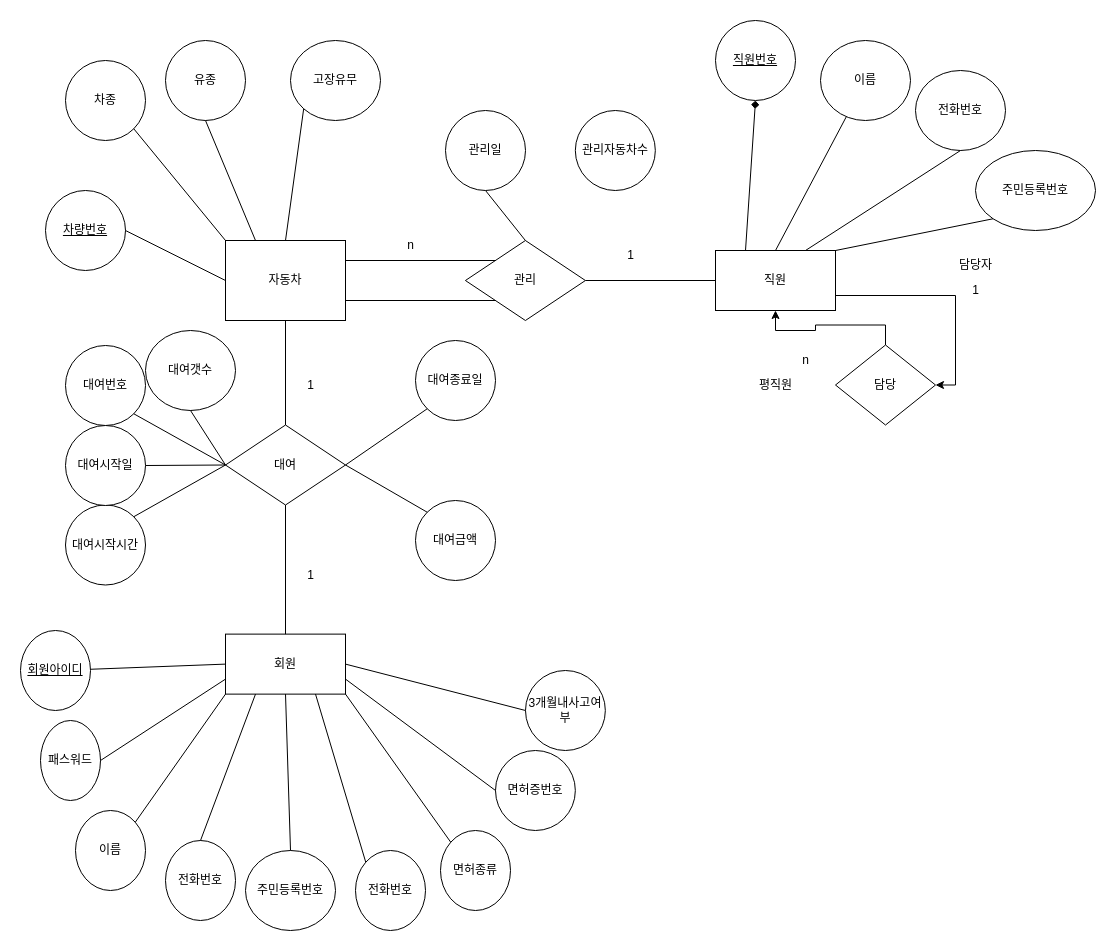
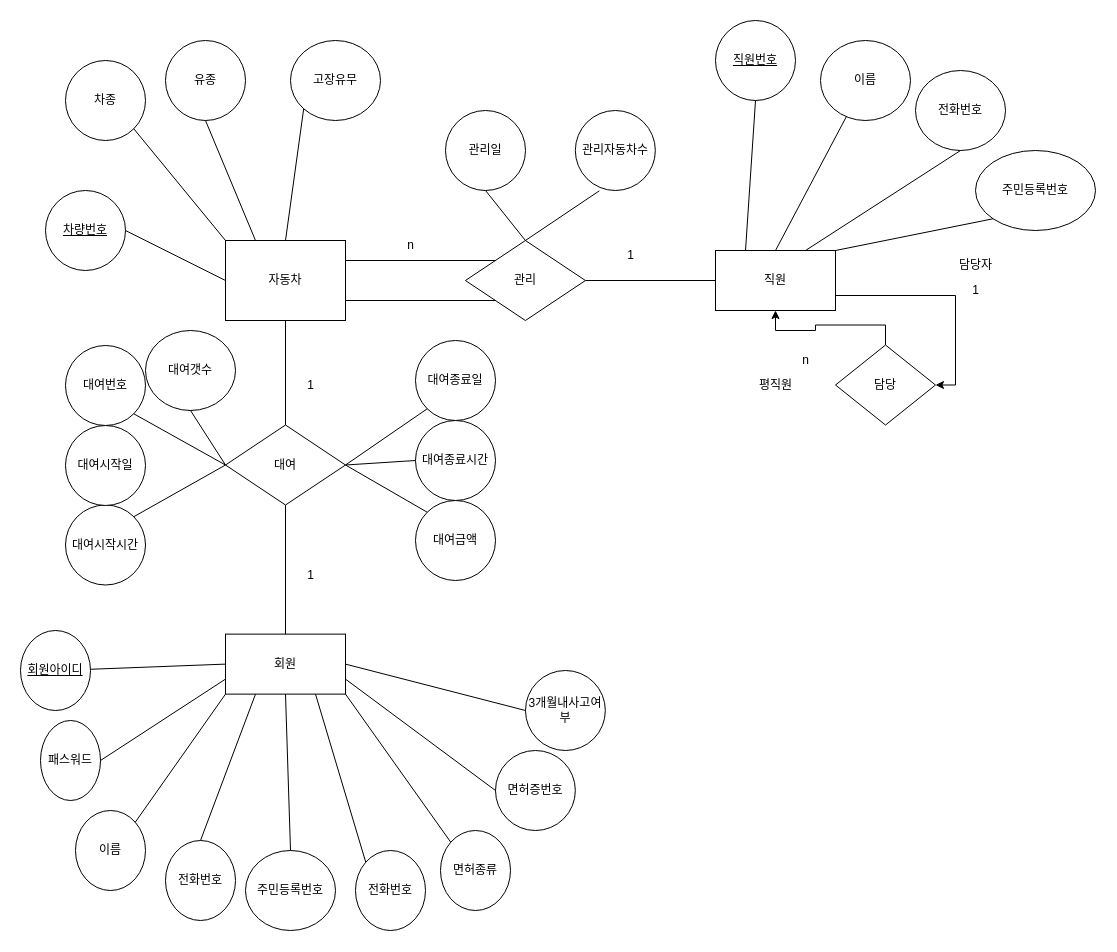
  <mxCell id="0" />
  <mxCell id="1" parent="0" />
  <mxCell id="2" value="회원" style="rounded=0;whiteSpace=wrap;html=1;" parent="1" vertex="1"><mxGeometry x="225" y="633.62" width="120" height="60" as="geometry" /></mxCell>
  <mxCell id="3" value="직원" style="rounded=0;whiteSpace=wrap;html=1;" parent="1" vertex="1"><mxGeometry x="715" y="250" width="120" height="60" as="geometry" /></mxCell>
  <mxCell id="4" value="자동차" style="rounded=0;whiteSpace=wrap;html=1;" parent="1" vertex="1"><mxGeometry x="225" y="240" width="120" height="80" as="geometry" /></mxCell>
  <mxCell id="5" value="" style="endArrow=none;html=1;rounded=0;exitX=0;exitY=0.5;exitDx=0;exitDy=0;" parent="1" source="2" target="6" edge="1"><mxGeometry width="50" height="50" relative="1" as="geometry"><mxPoint x="235" y="650" as="sourcePoint" /><mxPoint x="135" y="650" as="targetPoint" /></mxGeometry></mxCell>
  <mxCell id="6" value="&lt;u&gt;회원아이디&lt;/u&gt;" style="ellipse;whiteSpace=wrap;html=1;" parent="1" vertex="1"><mxGeometry x="20" y="630" width="70" height="80" as="geometry" /></mxCell>
  <mxCell id="7" value="패스워드" style="ellipse;whiteSpace=wrap;html=1;" parent="1" vertex="1"><mxGeometry x="40" y="720" width="60" height="80" as="geometry" /></mxCell>
  <mxCell id="8" value="" style="endArrow=none;html=1;rounded=0;exitX=1;exitY=0.5;exitDx=0;exitDy=0;entryX=0;entryY=0.75;entryDx=0;entryDy=0;" parent="1" source="7" target="2" edge="1"><mxGeometry width="50" height="50" relative="1" as="geometry"><mxPoint x="265" y="780" as="sourcePoint" /><mxPoint x="315" y="730" as="targetPoint" /></mxGeometry></mxCell>
  <mxCell id="9" value="이름" style="ellipse;whiteSpace=wrap;html=1;rotation=0;" parent="1" vertex="1"><mxGeometry x="75" y="810" width="70" height="80" as="geometry" /></mxCell>
  <mxCell id="10" value="" style="endArrow=none;html=1;rounded=0;exitX=1;exitY=0;exitDx=0;exitDy=0;entryX=0;entryY=1;entryDx=0;entryDy=0;" parent="1" source="9" target="2" edge="1"><mxGeometry width="50" height="50" relative="1" as="geometry"><mxPoint x="355" y="840" as="sourcePoint" /><mxPoint x="315" y="740" as="targetPoint" /></mxGeometry></mxCell>
  <mxCell id="11" value="전화번호" style="ellipse;whiteSpace=wrap;html=1;rotation=0;" parent="1" vertex="1"><mxGeometry x="165" y="840" width="70" height="80" as="geometry" /></mxCell>
  <mxCell id="12" value="" style="endArrow=none;html=1;rounded=0;exitX=0.5;exitY=0;exitDx=0;exitDy=0;entryX=0.25;entryY=1;entryDx=0;entryDy=0;" parent="1" source="11" target="2" edge="1"><mxGeometry width="50" height="50" relative="1" as="geometry"><mxPoint x="445" y="880" as="sourcePoint" /><mxPoint x="285" y="680" as="targetPoint" /></mxGeometry></mxCell>
  <mxCell id="13" value="주민등록번호" style="ellipse;whiteSpace=wrap;html=1;rotation=0;" parent="1" vertex="1"><mxGeometry x="245" y="850" width="90" height="80" as="geometry" /></mxCell>
  <mxCell id="14" value="" style="endArrow=none;html=1;rounded=0;exitX=0.5;exitY=0;exitDx=0;exitDy=0;entryX=0.5;entryY=1;entryDx=0;entryDy=0;" parent="1" source="13" target="2" edge="1"><mxGeometry width="50" height="50" relative="1" as="geometry"><mxPoint x="575" y="900" as="sourcePoint" /><mxPoint x="315" y="700" as="targetPoint" /></mxGeometry></mxCell>
  <mxCell id="15" value="전화번호" style="ellipse;whiteSpace=wrap;html=1;rotation=0;" parent="1" vertex="1"><mxGeometry x="355" y="850" width="70" height="80" as="geometry" /></mxCell>
  <mxCell id="16" value="" style="endArrow=none;html=1;rounded=0;exitX=0;exitY=0;exitDx=0;exitDy=0;entryX=0.75;entryY=1;entryDx=0;entryDy=0;" parent="1" source="15" target="2" edge="1"><mxGeometry width="50" height="50" relative="1" as="geometry"><mxPoint x="655" y="880" as="sourcePoint" /><mxPoint x="285" y="670" as="targetPoint" /></mxGeometry></mxCell>
  <mxCell id="17" value="면허종류" style="ellipse;whiteSpace=wrap;html=1;rotation=0;" parent="1" vertex="1"><mxGeometry x="440" y="830" width="70" height="80" as="geometry" /></mxCell>
  <mxCell id="18" value="" style="endArrow=none;html=1;rounded=0;exitX=0;exitY=0;exitDx=0;exitDy=0;entryX=1;entryY=1;entryDx=0;entryDy=0;" parent="1" source="17" target="2" edge="1"><mxGeometry width="50" height="50" relative="1" as="geometry"><mxPoint x="745" y="855" as="sourcePoint" /><mxPoint x="285" y="680" as="targetPoint" /></mxGeometry></mxCell>
  <mxCell id="19" value="면허증번호" style="ellipse;whiteSpace=wrap;html=1;rotation=0;" parent="1" vertex="1"><mxGeometry x="495" y="750" width="79.84" height="80" as="geometry" /></mxCell>
  <mxCell id="20" value="" style="endArrow=none;html=1;rounded=0;exitX=0;exitY=0.5;exitDx=0;exitDy=0;entryX=1;entryY=0.75;entryDx=0;entryDy=0;" parent="1" source="19" target="2" edge="1"><mxGeometry width="50" height="50" relative="1" as="geometry"><mxPoint x="745.16" y="753.62" as="sourcePoint" /><mxPoint x="315" y="690" as="targetPoint" /></mxGeometry></mxCell>
  <mxCell id="21" value="3개월내사고여부" style="ellipse;whiteSpace=wrap;html=1;rotation=0;" parent="1" vertex="1"><mxGeometry x="525" y="670" width="79.84" height="80" as="geometry" /></mxCell>
  <mxCell id="22" value="" style="endArrow=none;html=1;rounded=0;exitX=0;exitY=0.5;exitDx=0;exitDy=0;entryX=1;entryY=0.5;entryDx=0;entryDy=0;" parent="1" source="21" target="2" edge="1"><mxGeometry width="50" height="50" relative="1" as="geometry"><mxPoint x="765.16" y="683.62" as="sourcePoint" /><mxPoint x="305" y="610" as="targetPoint" /></mxGeometry></mxCell>
  <mxCell id="23" value="대여" style="rhombus;whiteSpace=wrap;html=1;" parent="1" vertex="1"><mxGeometry x="225" y="424.5" width="120" height="80" as="geometry" /></mxCell>
  <mxCell id="24" value="" style="endArrow=none;html=1;rounded=0;entryX=0.5;entryY=1;entryDx=0;entryDy=0;exitX=0.5;exitY=0;exitDx=0;exitDy=0;" parent="1" source="2" target="23" edge="1"><mxGeometry width="50" height="50" relative="1" as="geometry"><mxPoint x="375" y="620" as="sourcePoint" /><mxPoint x="425" y="570" as="targetPoint" /></mxGeometry></mxCell>
  <mxCell id="25" value="" style="endArrow=none;html=1;rounded=0;entryX=0.5;entryY=1;entryDx=0;entryDy=0;exitX=0.5;exitY=0;exitDx=0;exitDy=0;" parent="1" source="23" target="4" edge="1"><mxGeometry width="50" height="50" relative="1" as="geometry"><mxPoint x="375" y="620" as="sourcePoint" /><mxPoint x="425" y="570" as="targetPoint" /></mxGeometry></mxCell>
  <mxCell id="26" value="관리" style="rhombus;whiteSpace=wrap;html=1;" parent="1" vertex="1"><mxGeometry x="464.92" y="240" width="120" height="80" as="geometry" /></mxCell>
  <mxCell id="27" style="edgeStyle=orthogonalEdgeStyle;rounded=0;orthogonalLoop=1;jettySize=auto;html=1;exitX=1;exitY=0.75;exitDx=0;exitDy=0;entryX=1;entryY=0.5;entryDx=0;entryDy=0;" parent="1" source="3" target="29" edge="1"><mxGeometry relative="1" as="geometry" /></mxCell>
  <mxCell id="28" style="edgeStyle=orthogonalEdgeStyle;rounded=0;orthogonalLoop=1;jettySize=auto;html=1;entryX=0.5;entryY=1;entryDx=0;entryDy=0;" parent="1" source="29" target="3" edge="1"><mxGeometry relative="1" as="geometry"><mxPoint x="775" y="330" as="targetPoint" /></mxGeometry></mxCell>
  <mxCell id="29" value="담당" style="rhombus;whiteSpace=wrap;html=1;" parent="1" vertex="1"><mxGeometry x="835" y="344.5" width="100" height="80" as="geometry" /></mxCell>
  <mxCell id="30" value="1" style="text;html=1;align=center;verticalAlign=middle;resizable=0;points=[];autosize=1;strokeColor=none;fillColor=none;" parent="1" vertex="1"><mxGeometry x="960" y="275" width="30" height="30" as="geometry" /></mxCell>
  <mxCell id="31" value="담당자" style="text;html=1;align=center;verticalAlign=middle;resizable=0;points=[];autosize=1;strokeColor=none;fillColor=none;" parent="1" vertex="1"><mxGeometry x="945" y="250" width="60" height="30" as="geometry" /></mxCell>
  <mxCell id="32" value="평직원" style="text;html=1;align=center;verticalAlign=middle;resizable=0;points=[];autosize=1;strokeColor=none;fillColor=none;" parent="1" vertex="1"><mxGeometry x="745" y="369.5" width="60" height="30" as="geometry" /></mxCell>
  <mxCell id="33" value="n" style="text;html=1;align=center;verticalAlign=middle;resizable=0;points=[];autosize=1;strokeColor=none;fillColor=none;" parent="1" vertex="1"><mxGeometry x="790" y="345" width="30" height="30" as="geometry" /></mxCell>
  <mxCell id="34" value="&lt;u&gt;직원번호&lt;/u&gt;" style="ellipse;whiteSpace=wrap;html=1;" parent="1" vertex="1"><mxGeometry x="715" y="20" width="80" height="80" as="geometry" /></mxCell>
  <mxCell id="35" value="주민등록번호" style="ellipse;whiteSpace=wrap;html=1;" parent="1" vertex="1"><mxGeometry x="975" y="150" width="120" height="80" as="geometry" /></mxCell>
  <mxCell id="36" value="이름" style="ellipse;whiteSpace=wrap;html=1;" parent="1" vertex="1"><mxGeometry x="820" y="40" width="90" height="80" as="geometry" /></mxCell>
  <mxCell id="37" value="전화번호" style="ellipse;whiteSpace=wrap;html=1;" parent="1" vertex="1"><mxGeometry x="915" y="70" width="90" height="80" as="geometry" /></mxCell>
- <mxCell id="38" value="" style="endArrow=diamond;html=1;rounded=0;entryX=0.5;entryY=1;entryDx=0;entryDy=0;exitX=0.25;exitY=0;exitDx=0;exitDy=0;" parent="1" source="3" target="34" edge="1"><mxGeometry width="50" height="50" relative="1" as="geometry"><mxPoint x="815" y="620" as="sourcePoint" /><mxPoint x="865" y="570" as="targetPoint" /></mxGeometry></mxCell>
+ <mxCell id="38" value="" style="endArrow=none;html=1;rounded=0;entryX=0.5;entryY=1;entryDx=0;entryDy=0;exitX=0.25;exitY=0;exitDx=0;exitDy=0;" parent="1" source="3" target="34" edge="1"><mxGeometry width="50" height="50" relative="1" as="geometry"><mxPoint x="815" y="620" as="sourcePoint" /><mxPoint x="865" y="570" as="targetPoint" /></mxGeometry></mxCell>
  <mxCell id="39" value="" style="endArrow=none;html=1;rounded=0;exitX=0.5;exitY=0;exitDx=0;exitDy=0;" parent="1" source="3" target="36" edge="1"><mxGeometry width="50" height="50" relative="1" as="geometry"><mxPoint x="815" y="620" as="sourcePoint" /><mxPoint x="865" y="570" as="targetPoint" /></mxGeometry></mxCell>
  <mxCell id="40" value="" style="endArrow=none;html=1;rounded=0;entryX=0.5;entryY=1;entryDx=0;entryDy=0;exitX=0.75;exitY=0;exitDx=0;exitDy=0;" parent="1" source="3" target="37" edge="1"><mxGeometry width="50" height="50" relative="1" as="geometry"><mxPoint x="815" y="620" as="sourcePoint" /><mxPoint x="865" y="570" as="targetPoint" /></mxGeometry></mxCell>
  <mxCell id="41" value="" style="endArrow=none;html=1;rounded=0;entryX=0;entryY=1;entryDx=0;entryDy=0;exitX=1;exitY=0;exitDx=0;exitDy=0;" parent="1" source="3" target="35" edge="1"><mxGeometry width="50" height="50" relative="1" as="geometry"><mxPoint x="815" y="620" as="sourcePoint" /><mxPoint x="865" y="570" as="targetPoint" /></mxGeometry></mxCell>
  <mxCell id="42" value="" style="endArrow=none;html=1;rounded=0;exitX=1;exitY=0.25;exitDx=0;exitDy=0;entryX=0;entryY=0;entryDx=0;entryDy=0;" parent="1" source="4" target="26" edge="1"><mxGeometry width="50" height="50" relative="1" as="geometry"><mxPoint x="565" y="620" as="sourcePoint" /><mxPoint x="465" y="265" as="targetPoint" /></mxGeometry></mxCell>
  <mxCell id="43" value="" style="endArrow=none;html=1;rounded=0;exitX=1;exitY=0.75;exitDx=0;exitDy=0;entryX=0;entryY=1;entryDx=0;entryDy=0;" parent="1" source="4" target="26" edge="1"><mxGeometry width="50" height="50" relative="1" as="geometry"><mxPoint x="565" y="620" as="sourcePoint" /><mxPoint x="615" y="570" as="targetPoint" /></mxGeometry></mxCell>
  <mxCell id="44" value="" style="endArrow=none;html=1;rounded=0;exitX=1;exitY=0.5;exitDx=0;exitDy=0;entryX=0;entryY=0.5;entryDx=0;entryDy=0;" parent="1" source="26" target="3" edge="1"><mxGeometry width="50" height="50" relative="1" as="geometry"><mxPoint x="565" y="620" as="sourcePoint" /><mxPoint x="615" y="570" as="targetPoint" /></mxGeometry></mxCell>
  <mxCell id="45" value="n" style="text;html=1;align=center;verticalAlign=middle;resizable=0;points=[];autosize=1;strokeColor=none;fillColor=none;" parent="1" vertex="1"><mxGeometry x="395" y="230" width="30" height="30" as="geometry" /></mxCell>
  <mxCell id="46" value="1" style="text;html=1;align=center;verticalAlign=middle;resizable=0;points=[];autosize=1;strokeColor=none;fillColor=none;" parent="1" vertex="1"><mxGeometry x="615" y="240" width="30" height="30" as="geometry" /></mxCell>
  <mxCell id="47" value="" style="endArrow=none;html=1;rounded=0;entryX=0.5;entryY=0;entryDx=0;entryDy=0;exitX=0.5;exitY=1;exitDx=0;exitDy=0;" parent="1" source="49" target="26" edge="1"><mxGeometry width="50" height="50" relative="1" as="geometry"><mxPoint x="485" y="150" as="sourcePoint" /><mxPoint x="495" y="370" as="targetPoint" /></mxGeometry></mxCell>
+ <mxCell id="48" value="" style="endArrow=none;html=1;rounded=0;entryX=0.5;entryY=0;entryDx=0;entryDy=0;exitX=0.3;exitY=1.004;exitDx=0;exitDy=0;exitPerimeter=0;" parent="1" source="50" target="26" edge="1"><mxGeometry width="50" height="50" relative="1" as="geometry"><mxPoint x="565" y="150" as="sourcePoint" /><mxPoint x="495" y="370" as="targetPoint" /></mxGeometry></mxCell>
  <mxCell id="49" value="관리일" style="ellipse;whiteSpace=wrap;html=1;" parent="1" vertex="1"><mxGeometry x="445" y="110" width="80" height="80" as="geometry" /></mxCell>
  <mxCell id="50" value="관리자동차수" style="ellipse;whiteSpace=wrap;html=1;" parent="1" vertex="1"><mxGeometry x="574.84" y="110" width="80" height="80" as="geometry" /></mxCell>
  <mxCell id="51" value="1" style="text;html=1;align=center;verticalAlign=middle;resizable=0;points=[];autosize=1;strokeColor=none;fillColor=none;" parent="1" vertex="1"><mxGeometry x="295" y="369.5" width="30" height="30" as="geometry" /></mxCell>
  <mxCell id="52" value="1" style="text;html=1;align=center;verticalAlign=middle;resizable=0;points=[];autosize=1;strokeColor=none;fillColor=none;" parent="1" vertex="1"><mxGeometry x="295" y="560" width="30" height="30" as="geometry" /></mxCell>
  <mxCell id="53" value="&lt;u&gt;차량번호&lt;/u&gt;" style="ellipse;whiteSpace=wrap;html=1;" parent="1" vertex="1"><mxGeometry x="45" y="190" width="80" height="80" as="geometry" /></mxCell>
  <mxCell id="54" value="차종" style="ellipse;whiteSpace=wrap;html=1;" parent="1" vertex="1"><mxGeometry x="65" y="60" width="80" height="80" as="geometry" /></mxCell>
  <mxCell id="55" value="유종" style="ellipse;whiteSpace=wrap;html=1;" parent="1" vertex="1"><mxGeometry x="165" y="40" width="80" height="80" as="geometry" /></mxCell>
  <mxCell id="56" value="고장유무" style="ellipse;whiteSpace=wrap;html=1;" parent="1" vertex="1"><mxGeometry x="290" y="40" width="90" height="80" as="geometry" /></mxCell>
  <mxCell id="57" value="" style="endArrow=none;html=1;rounded=0;exitX=1;exitY=0.5;exitDx=0;exitDy=0;" parent="1" source="53" edge="1"><mxGeometry width="50" height="50" relative="1" as="geometry"><mxPoint x="375" y="330" as="sourcePoint" /><mxPoint x="225" y="280" as="targetPoint" /></mxGeometry></mxCell>
  <mxCell id="58" value="" style="endArrow=none;html=1;rounded=0;exitX=1;exitY=1;exitDx=0;exitDy=0;entryX=0;entryY=0;entryDx=0;entryDy=0;" parent="1" source="54" target="4" edge="1"><mxGeometry width="50" height="50" relative="1" as="geometry"><mxPoint x="375" y="330" as="sourcePoint" /><mxPoint x="425" y="280" as="targetPoint" /></mxGeometry></mxCell>
  <mxCell id="59" value="" style="endArrow=none;html=1;rounded=0;entryX=0.5;entryY=1;entryDx=0;entryDy=0;exitX=0.25;exitY=0;exitDx=0;exitDy=0;" parent="1" source="4" target="55" edge="1"><mxGeometry width="50" height="50" relative="1" as="geometry"><mxPoint x="375" y="330" as="sourcePoint" /><mxPoint x="425" y="280" as="targetPoint" /></mxGeometry></mxCell>
  <mxCell id="60" value="" style="endArrow=none;html=1;rounded=0;entryX=0;entryY=1;entryDx=0;entryDy=0;exitX=0.5;exitY=0;exitDx=0;exitDy=0;" parent="1" source="4" target="56" edge="1"><mxGeometry width="50" height="50" relative="1" as="geometry"><mxPoint x="375" y="330" as="sourcePoint" /><mxPoint x="425" y="280" as="targetPoint" /></mxGeometry></mxCell>
  <mxCell id="61" value="대여번호" style="ellipse;whiteSpace=wrap;html=1;" parent="1" vertex="1"><mxGeometry x="65" y="345" width="80" height="80" as="geometry" /></mxCell>
  <mxCell id="62" value="대여시작시간" style="ellipse;whiteSpace=wrap;html=1;" parent="1" vertex="1"><mxGeometry x="65" y="504.5" width="80" height="80" as="geometry" /></mxCell>
  <mxCell id="63" value="대여시작일" style="ellipse;whiteSpace=wrap;html=1;" parent="1" vertex="1"><mxGeometry x="65" y="425" width="80" height="80" as="geometry" /></mxCell>
  <mxCell id="64" value="대여종료일" style="ellipse;whiteSpace=wrap;html=1;" parent="1" vertex="1"><mxGeometry x="415" y="340" width="80" height="80" as="geometry" /></mxCell>
  <mxCell id="65" value="" style="endArrow=none;html=1;rounded=0;exitX=1;exitY=0;exitDx=0;exitDy=0;entryX=0;entryY=0.5;entryDx=0;entryDy=0;" parent="1" source="62" target="23" edge="1"><mxGeometry width="50" height="50" relative="1" as="geometry"><mxPoint x="385" y="490" as="sourcePoint" /><mxPoint x="435" y="440" as="targetPoint" /></mxGeometry></mxCell>
- <mxCell id="66" value="" style="endArrow=none;html=1;rounded=0;exitX=1;exitY=0.5;exitDx=0;exitDy=0;entryX=0;entryY=0.5;entryDx=0;entryDy=0;" parent="1" source="63" target="23" edge="1"><mxGeometry width="50" height="50" relative="1" as="geometry"><mxPoint x="385" y="490" as="sourcePoint" /><mxPoint x="435" y="440" as="targetPoint" /></mxGeometry></mxCell>
  <mxCell id="67" value="" style="endArrow=none;html=1;rounded=0;exitX=1;exitY=1;exitDx=0;exitDy=0;entryX=0;entryY=0.5;entryDx=0;entryDy=0;" parent="1" source="61" target="23" edge="1"><mxGeometry width="50" height="50" relative="1" as="geometry"><mxPoint x="385" y="490" as="sourcePoint" /><mxPoint x="435" y="440" as="targetPoint" /></mxGeometry></mxCell>
+ <mxCell id="68" value="대여종료시간" style="ellipse;whiteSpace=wrap;html=1;" parent="1" vertex="1"><mxGeometry x="415" y="420" width="80" height="80" as="geometry" /></mxCell>
  <mxCell id="69" value="대여금액" style="ellipse;whiteSpace=wrap;html=1;" parent="1" vertex="1"><mxGeometry x="415" y="500" width="80" height="80" as="geometry" /></mxCell>
  <mxCell id="70" value="" style="endArrow=none;html=1;rounded=0;exitX=1;exitY=0.5;exitDx=0;exitDy=0;entryX=0;entryY=0;entryDx=0;entryDy=0;" parent="1" source="23" target="69" edge="1"><mxGeometry width="50" height="50" relative="1" as="geometry"><mxPoint x="385" y="490" as="sourcePoint" /><mxPoint x="435" y="440" as="targetPoint" /></mxGeometry></mxCell>
+ <mxCell id="71" value="" style="endArrow=none;html=1;rounded=0;exitX=1;exitY=0.5;exitDx=0;exitDy=0;entryX=0;entryY=0.5;entryDx=0;entryDy=0;" parent="1" source="23" target="68" edge="1"><mxGeometry width="50" height="50" relative="1" as="geometry"><mxPoint x="385" y="490" as="sourcePoint" /><mxPoint x="435" y="440" as="targetPoint" /></mxGeometry></mxCell>
  <mxCell id="72" value="" style="endArrow=none;html=1;rounded=0;exitX=1;exitY=0.5;exitDx=0;exitDy=0;entryX=0;entryY=1;entryDx=0;entryDy=0;" parent="1" source="23" target="64" edge="1"><mxGeometry width="50" height="50" relative="1" as="geometry"><mxPoint x="385" y="490" as="sourcePoint" /><mxPoint x="435" y="440" as="targetPoint" /></mxGeometry></mxCell>
  <mxCell id="73" value="대여갯수" style="ellipse;whiteSpace=wrap;html=1;" vertex="1" parent="1"><mxGeometry x="145" y="330" width="90" height="80" as="geometry" /></mxCell>
  <mxCell id="74" value="" style="endArrow=none;html=1;rounded=0;entryX=0.5;entryY=1;entryDx=0;entryDy=0;exitX=0;exitY=0.5;exitDx=0;exitDy=0;" edge="1" parent="1" source="23" target="73"><mxGeometry width="50" height="50" relative="1" as="geometry"><mxPoint x="725" y="530" as="sourcePoint" /><mxPoint x="775" y="480" as="targetPoint" /></mxGeometry></mxCell>
